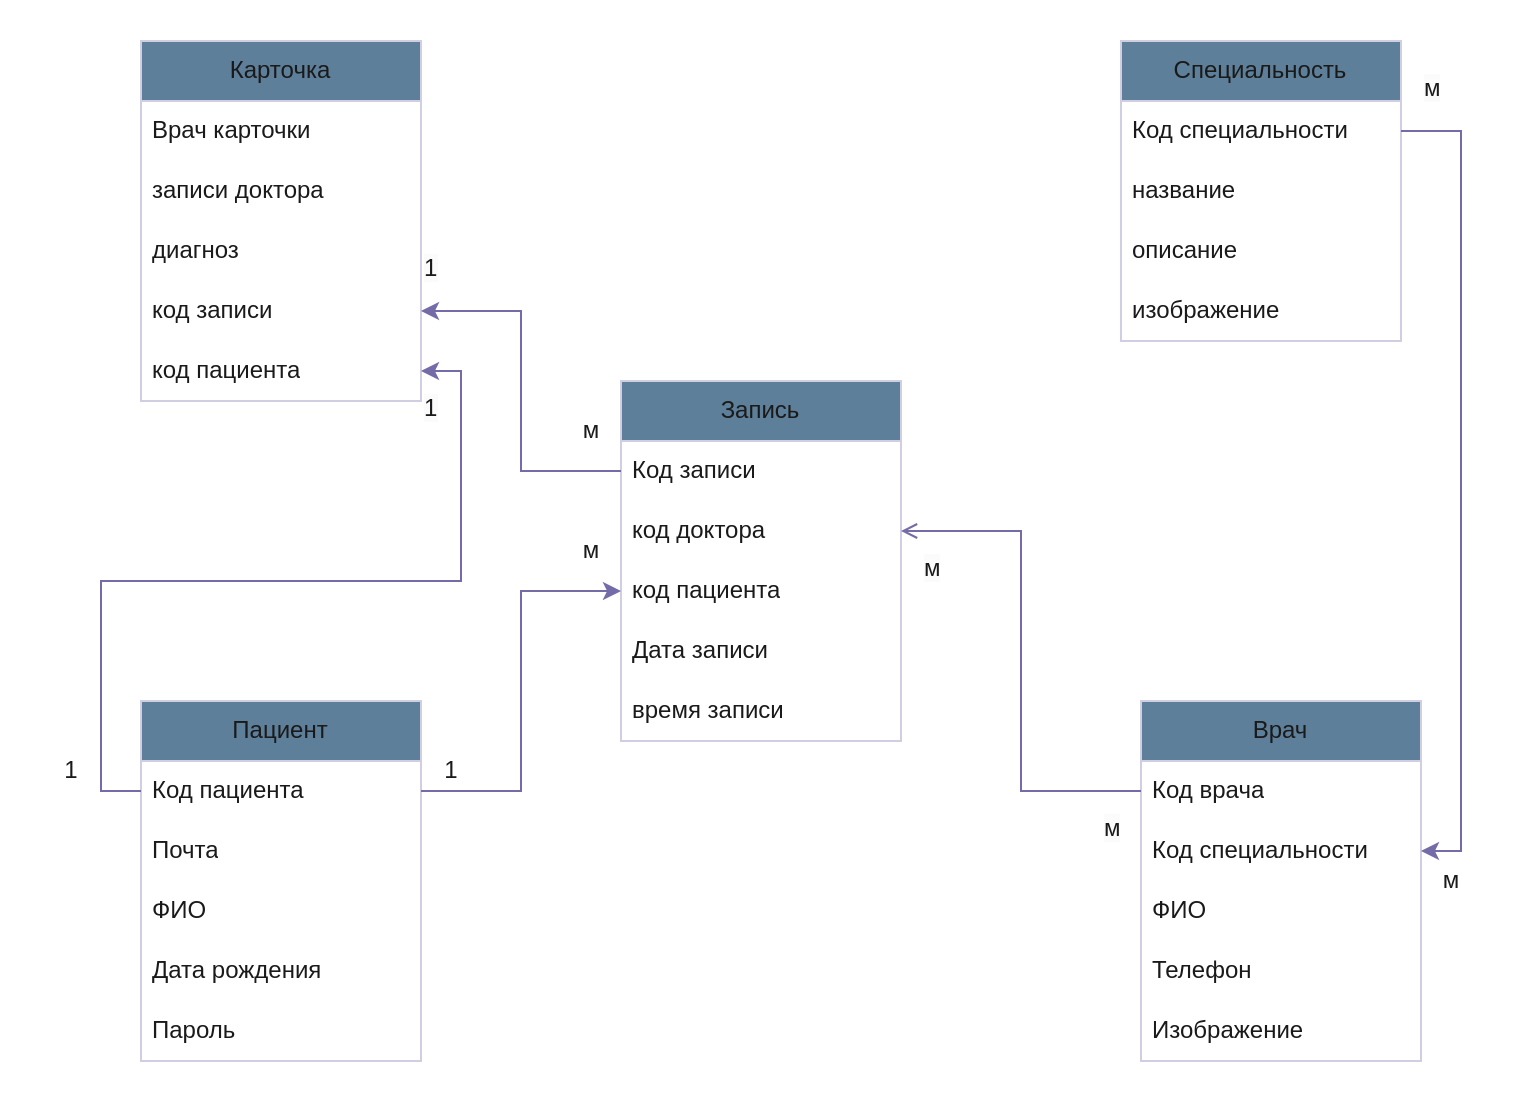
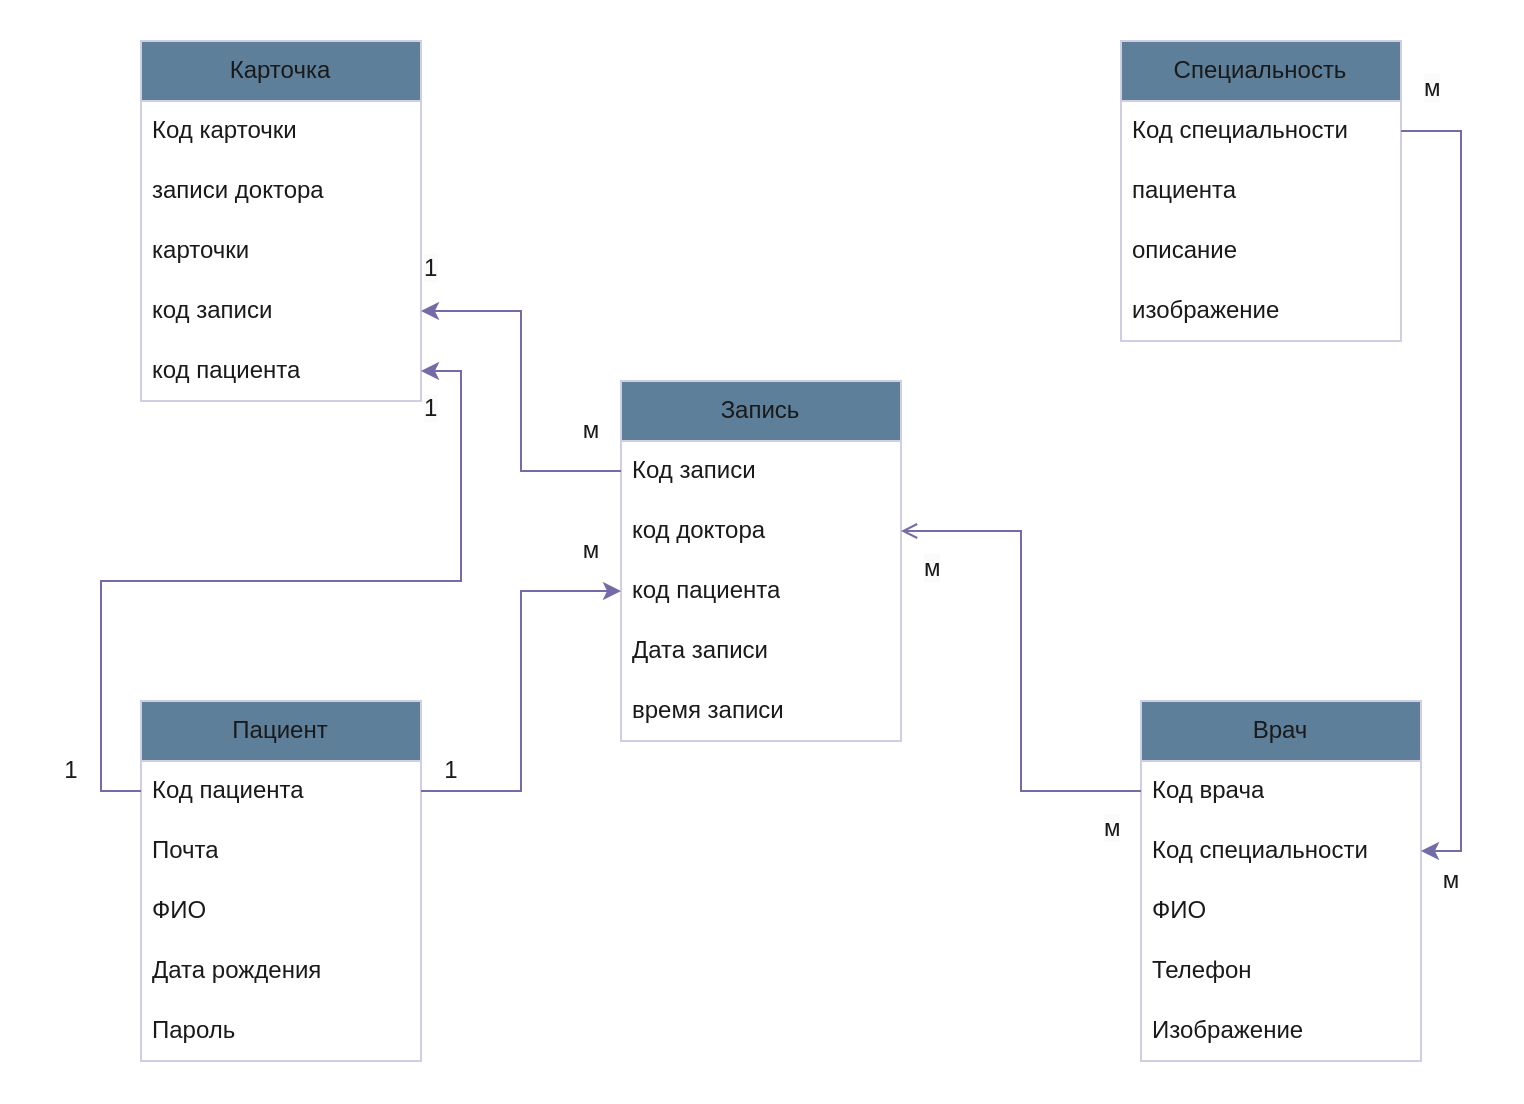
  <mxCell id="0" />
  <mxCell id="1" parent="0" />
  <mxCell id="2" value="Пациент" style="swimlane;fontStyle=0;childLayout=stackLayout;horizontal=1;startSize=30;horizontalStack=0;resizeParent=1;resizeParentMax=0;resizeLast=0;collapsible=1;marginBottom=0;whiteSpace=wrap;html=1;labelBackgroundColor=none;fillColor=#5D7F99;strokeColor=#D0CEE2;fontColor=#1A1A1A;" vertex="1" parent="1"><mxGeometry x="70" y="350" width="140" height="180" as="geometry"><mxRectangle x="110" y="370" width="90" height="30" as="alternateBounds" /></mxGeometry></mxCell>
  <mxCell id="3" value="Код пациента" style="text;strokeColor=none;fillColor=none;align=left;verticalAlign=middle;spacingLeft=4;spacingRight=4;overflow=hidden;points=[[0,0.5],[1,0.5]];portConstraint=eastwest;rotatable=0;whiteSpace=wrap;html=1;labelBackgroundColor=none;fontColor=#1A1A1A;" vertex="1" parent="2"><mxGeometry y="30" width="140" height="30" as="geometry" /></mxCell>
  <mxCell id="4" value="Почта" style="text;strokeColor=none;fillColor=none;align=left;verticalAlign=middle;spacingLeft=4;spacingRight=4;overflow=hidden;points=[[0,0.5],[1,0.5]];portConstraint=eastwest;rotatable=0;whiteSpace=wrap;html=1;labelBackgroundColor=none;fontColor=#1A1A1A;" vertex="1" parent="2"><mxGeometry y="60" width="140" height="30" as="geometry" /></mxCell>
  <mxCell id="5" value="ФИО" style="text;strokeColor=none;fillColor=none;align=left;verticalAlign=middle;spacingLeft=4;spacingRight=4;overflow=hidden;points=[[0,0.5],[1,0.5]];portConstraint=eastwest;rotatable=0;whiteSpace=wrap;html=1;labelBackgroundColor=none;fontColor=#1A1A1A;" vertex="1" parent="2"><mxGeometry y="90" width="140" height="30" as="geometry" /></mxCell>
  <mxCell id="6" value="Дата рождения" style="text;strokeColor=none;fillColor=none;align=left;verticalAlign=middle;spacingLeft=4;spacingRight=4;overflow=hidden;points=[[0,0.5],[1,0.5]];portConstraint=eastwest;rotatable=0;whiteSpace=wrap;html=1;labelBackgroundColor=none;fontColor=#1A1A1A;" vertex="1" parent="2"><mxGeometry y="120" width="140" height="30" as="geometry" /></mxCell>
  <mxCell id="7" value="Пароль" style="text;strokeColor=none;fillColor=none;align=left;verticalAlign=middle;spacingLeft=4;spacingRight=4;overflow=hidden;points=[[0,0.5],[1,0.5]];portConstraint=eastwest;rotatable=0;whiteSpace=wrap;html=1;labelBackgroundColor=none;fontColor=#1A1A1A;" vertex="1" parent="2"><mxGeometry y="150" width="140" height="30" as="geometry" /></mxCell>
  <mxCell id="8" value="Врач" style="swimlane;fontStyle=0;childLayout=stackLayout;horizontal=1;startSize=30;horizontalStack=0;resizeParent=1;resizeParentMax=0;resizeLast=0;collapsible=1;marginBottom=0;whiteSpace=wrap;html=1;labelBackgroundColor=none;fillColor=#5D7F99;strokeColor=#D0CEE2;fontColor=#1A1A1A;" vertex="1" parent="1"><mxGeometry x="570" y="350" width="140" height="180" as="geometry" /></mxCell>
  <mxCell id="9" value="Код врача" style="text;strokeColor=none;fillColor=none;align=left;verticalAlign=middle;spacingLeft=4;spacingRight=4;overflow=hidden;points=[[0,0.5],[1,0.5]];portConstraint=eastwest;rotatable=0;whiteSpace=wrap;html=1;labelBackgroundColor=none;fontColor=#1A1A1A;" vertex="1" parent="8"><mxGeometry y="30" width="140" height="30" as="geometry" /></mxCell>
  <mxCell id="10" value="Код специальности" style="text;strokeColor=none;fillColor=none;align=left;verticalAlign=middle;spacingLeft=4;spacingRight=4;overflow=hidden;points=[[0,0.5],[1,0.5]];portConstraint=eastwest;rotatable=0;whiteSpace=wrap;html=1;labelBackgroundColor=none;fontColor=#1A1A1A;" vertex="1" parent="8"><mxGeometry y="60" width="140" height="30" as="geometry" /></mxCell>
  <mxCell id="11" value="ФИО" style="text;strokeColor=none;fillColor=none;align=left;verticalAlign=middle;spacingLeft=4;spacingRight=4;overflow=hidden;points=[[0,0.5],[1,0.5]];portConstraint=eastwest;rotatable=0;whiteSpace=wrap;html=1;labelBackgroundColor=none;fontColor=#1A1A1A;" vertex="1" parent="8"><mxGeometry y="90" width="140" height="30" as="geometry" /></mxCell>
  <mxCell id="12" value="Телефон" style="text;strokeColor=none;fillColor=none;align=left;verticalAlign=middle;spacingLeft=4;spacingRight=4;overflow=hidden;points=[[0,0.5],[1,0.5]];portConstraint=eastwest;rotatable=0;whiteSpace=wrap;html=1;labelBackgroundColor=none;fontColor=#1A1A1A;" vertex="1" parent="8"><mxGeometry y="120" width="140" height="30" as="geometry" /></mxCell>
  <mxCell id="13" value="Изображение" style="text;strokeColor=none;fillColor=none;align=left;verticalAlign=middle;spacingLeft=4;spacingRight=4;overflow=hidden;points=[[0,0.5],[1,0.5]];portConstraint=eastwest;rotatable=0;whiteSpace=wrap;html=1;labelBackgroundColor=none;fontColor=#1A1A1A;" vertex="1" parent="8"><mxGeometry y="150" width="140" height="30" as="geometry" /></mxCell>
  <mxCell id="14" value="Карточка" style="swimlane;fontStyle=0;childLayout=stackLayout;horizontal=1;startSize=30;horizontalStack=0;resizeParent=1;resizeParentMax=0;resizeLast=0;collapsible=1;marginBottom=0;whiteSpace=wrap;html=1;labelBackgroundColor=none;fillColor=#5D7F99;strokeColor=#D0CEE2;fontColor=#1A1A1A;" vertex="1" parent="1"><mxGeometry x="70" y="20" width="140" height="180" as="geometry" /></mxCell>
- <mxCell id="15" value="Врач карточки" style="text;strokeColor=none;fillColor=none;align=left;verticalAlign=middle;spacingLeft=4;spacingRight=4;overflow=hidden;points=[[0,0.5],[1,0.5]];portConstraint=eastwest;rotatable=0;whiteSpace=wrap;html=1;labelBackgroundColor=none;fontColor=#1A1A1A;" vertex="1" parent="14"><mxGeometry y="30" width="140" height="30" as="geometry" /></mxCell>
+ <mxCell id="15" value="Код карточки" style="text;strokeColor=none;fillColor=none;align=left;verticalAlign=middle;spacingLeft=4;spacingRight=4;overflow=hidden;points=[[0,0.5],[1,0.5]];portConstraint=eastwest;rotatable=0;whiteSpace=wrap;html=1;labelBackgroundColor=none;fontColor=#1A1A1A;" vertex="1" parent="14"><mxGeometry y="30" width="140" height="30" as="geometry" /></mxCell>
  <mxCell id="16" value="записи доктора" style="text;strokeColor=none;fillColor=none;align=left;verticalAlign=middle;spacingLeft=4;spacingRight=4;overflow=hidden;points=[[0,0.5],[1,0.5]];portConstraint=eastwest;rotatable=0;whiteSpace=wrap;html=1;labelBackgroundColor=none;fontColor=#1A1A1A;" vertex="1" parent="14"><mxGeometry y="60" width="140" height="30" as="geometry" /></mxCell>
- <mxCell id="17" value="диагноз" style="text;strokeColor=none;fillColor=none;align=left;verticalAlign=middle;spacingLeft=4;spacingRight=4;overflow=hidden;points=[[0,0.5],[1,0.5]];portConstraint=eastwest;rotatable=0;whiteSpace=wrap;html=1;labelBackgroundColor=none;fontColor=#1A1A1A;" vertex="1" parent="14"><mxGeometry y="90" width="140" height="30" as="geometry" /></mxCell>
+ <mxCell id="17" value="карточки" style="text;strokeColor=none;fillColor=none;align=left;verticalAlign=middle;spacingLeft=4;spacingRight=4;overflow=hidden;points=[[0,0.5],[1,0.5]];portConstraint=eastwest;rotatable=0;whiteSpace=wrap;html=1;labelBackgroundColor=none;fontColor=#1A1A1A;" vertex="1" parent="14"><mxGeometry y="90" width="140" height="30" as="geometry" /></mxCell>
  <mxCell id="18" value="код записи" style="text;strokeColor=none;fillColor=none;align=left;verticalAlign=middle;spacingLeft=4;spacingRight=4;overflow=hidden;points=[[0,0.5],[1,0.5]];portConstraint=eastwest;rotatable=0;whiteSpace=wrap;html=1;labelBackgroundColor=none;fontColor=#1A1A1A;" vertex="1" parent="14"><mxGeometry y="120" width="140" height="30" as="geometry" /></mxCell>
  <mxCell id="19" value="код пациента" style="text;strokeColor=none;fillColor=none;align=left;verticalAlign=middle;spacingLeft=4;spacingRight=4;overflow=hidden;points=[[0,0.5],[1,0.5]];portConstraint=eastwest;rotatable=0;whiteSpace=wrap;html=1;labelBackgroundColor=none;fontColor=#1A1A1A;" vertex="1" parent="14"><mxGeometry y="150" width="140" height="30" as="geometry" /></mxCell>
  <mxCell id="20" value="Специальность" style="swimlane;fontStyle=0;childLayout=stackLayout;horizontal=1;startSize=30;horizontalStack=0;resizeParent=1;resizeParentMax=0;resizeLast=0;collapsible=1;marginBottom=0;whiteSpace=wrap;html=1;labelBackgroundColor=none;fillColor=#5D7F99;strokeColor=#D0CEE2;fontColor=#1A1A1A;" vertex="1" parent="1"><mxGeometry x="560" y="20" width="140" height="150" as="geometry" /></mxCell>
  <mxCell id="21" value="Код специальности" style="text;strokeColor=none;fillColor=none;align=left;verticalAlign=middle;spacingLeft=4;spacingRight=4;overflow=hidden;points=[[0,0.5],[1,0.5]];portConstraint=eastwest;rotatable=0;whiteSpace=wrap;html=1;labelBackgroundColor=none;fontColor=#1A1A1A;" vertex="1" parent="20"><mxGeometry y="30" width="140" height="30" as="geometry" /></mxCell>
- <mxCell id="22" value="название" style="text;strokeColor=none;fillColor=none;align=left;verticalAlign=middle;spacingLeft=4;spacingRight=4;overflow=hidden;points=[[0,0.5],[1,0.5]];portConstraint=eastwest;rotatable=0;whiteSpace=wrap;html=1;labelBackgroundColor=none;fontColor=#1A1A1A;" vertex="1" parent="20"><mxGeometry y="60" width="140" height="30" as="geometry" /></mxCell>
+ <mxCell id="22" value="пациента" style="text;strokeColor=none;fillColor=none;align=left;verticalAlign=middle;spacingLeft=4;spacingRight=4;overflow=hidden;points=[[0,0.5],[1,0.5]];portConstraint=eastwest;rotatable=0;whiteSpace=wrap;html=1;labelBackgroundColor=none;fontColor=#1A1A1A;" vertex="1" parent="20"><mxGeometry y="60" width="140" height="30" as="geometry" /></mxCell>
  <mxCell id="23" value="описание" style="text;strokeColor=none;fillColor=none;align=left;verticalAlign=middle;spacingLeft=4;spacingRight=4;overflow=hidden;points=[[0,0.5],[1,0.5]];portConstraint=eastwest;rotatable=0;whiteSpace=wrap;html=1;labelBackgroundColor=none;fontColor=#1A1A1A;" vertex="1" parent="20"><mxGeometry y="90" width="140" height="30" as="geometry" /></mxCell>
  <mxCell id="24" value="изображение" style="text;strokeColor=none;fillColor=none;align=left;verticalAlign=middle;spacingLeft=4;spacingRight=4;overflow=hidden;points=[[0,0.5],[1,0.5]];portConstraint=eastwest;rotatable=0;whiteSpace=wrap;html=1;labelBackgroundColor=none;fontColor=#1A1A1A;" vertex="1" parent="20"><mxGeometry y="120" width="140" height="30" as="geometry" /></mxCell>
  <mxCell id="25" value="Запись" style="swimlane;fontStyle=0;childLayout=stackLayout;horizontal=1;startSize=30;horizontalStack=0;resizeParent=1;resizeParentMax=0;resizeLast=0;collapsible=1;marginBottom=0;whiteSpace=wrap;html=1;labelBackgroundColor=none;fillColor=#5D7F99;strokeColor=#D0CEE2;fontColor=#1A1A1A;" vertex="1" parent="1"><mxGeometry x="310" y="190" width="140" height="180" as="geometry" /></mxCell>
  <mxCell id="26" value="Код записи" style="text;strokeColor=none;fillColor=none;align=left;verticalAlign=middle;spacingLeft=4;spacingRight=4;overflow=hidden;points=[[0,0.5],[1,0.5]];portConstraint=eastwest;rotatable=0;whiteSpace=wrap;html=1;labelBackgroundColor=none;fontColor=#1A1A1A;" vertex="1" parent="25"><mxGeometry y="30" width="140" height="30" as="geometry" /></mxCell>
  <mxCell id="27" value="код доктора" style="text;strokeColor=none;fillColor=none;align=left;verticalAlign=middle;spacingLeft=4;spacingRight=4;overflow=hidden;points=[[0,0.5],[1,0.5]];portConstraint=eastwest;rotatable=0;whiteSpace=wrap;html=1;labelBackgroundColor=none;fontColor=#1A1A1A;" vertex="1" parent="25"><mxGeometry y="60" width="140" height="30" as="geometry" /></mxCell>
  <mxCell id="28" value="код пациента" style="text;strokeColor=none;fillColor=none;align=left;verticalAlign=middle;spacingLeft=4;spacingRight=4;overflow=hidden;points=[[0,0.5],[1,0.5]];portConstraint=eastwest;rotatable=0;whiteSpace=wrap;html=1;labelBackgroundColor=none;fontColor=#1A1A1A;" vertex="1" parent="25"><mxGeometry y="90" width="140" height="30" as="geometry" /></mxCell>
  <mxCell id="29" value="Дата записи" style="text;strokeColor=none;fillColor=none;align=left;verticalAlign=middle;spacingLeft=4;spacingRight=4;overflow=hidden;points=[[0,0.5],[1,0.5]];portConstraint=eastwest;rotatable=0;whiteSpace=wrap;html=1;labelBackgroundColor=none;fontColor=#1A1A1A;" vertex="1" parent="25"><mxGeometry y="120" width="140" height="30" as="geometry" /></mxCell>
  <mxCell id="30" value="время записи" style="text;strokeColor=none;fillColor=none;align=left;verticalAlign=middle;spacingLeft=4;spacingRight=4;overflow=hidden;points=[[0,0.5],[1,0.5]];portConstraint=eastwest;rotatable=0;whiteSpace=wrap;html=1;labelBackgroundColor=none;fontColor=#1A1A1A;" vertex="1" parent="25"><mxGeometry y="150" width="140" height="30" as="geometry" /></mxCell>
  <mxCell id="31" style="edgeStyle=orthogonalEdgeStyle;rounded=0;orthogonalLoop=1;jettySize=auto;html=1;entryX=1;entryY=0.5;entryDx=0;entryDy=0;strokeColor=#736CA8;fontColor=#1A1A1A;" edge="1" parent="1" source="3" target="19"><mxGeometry relative="1" as="geometry" /></mxCell>
  <mxCell id="32" style="edgeStyle=orthogonalEdgeStyle;rounded=0;orthogonalLoop=1;jettySize=auto;html=1;exitX=1;exitY=0.5;exitDx=0;exitDy=0;entryX=0;entryY=0.5;entryDx=0;entryDy=0;strokeColor=#736CA8;fontColor=#1A1A1A;" edge="1" parent="1" source="3" target="28"><mxGeometry relative="1" as="geometry" /></mxCell>
  <mxCell id="33" style="edgeStyle=orthogonalEdgeStyle;rounded=0;orthogonalLoop=1;jettySize=auto;html=1;exitX=0;exitY=0.5;exitDx=0;exitDy=0;entryX=1;entryY=0.5;entryDx=0;entryDy=0;strokeColor=#736CA8;fontColor=#1A1A1A;" edge="1" parent="1" source="26" target="18"><mxGeometry relative="1" as="geometry" /></mxCell>
  <mxCell id="34" style="edgeStyle=orthogonalEdgeStyle;rounded=0;orthogonalLoop=1;jettySize=auto;html=1;exitX=0;exitY=0.5;exitDx=0;exitDy=0;entryX=1;entryY=0.5;entryDx=0;entryDy=0;strokeColor=#736CA8;fontColor=#1A1A1A;endArrow=open;" edge="1" parent="1" source="9" target="27"><mxGeometry relative="1" as="geometry" /></mxCell>
  <mxCell id="35" style="edgeStyle=orthogonalEdgeStyle;rounded=0;orthogonalLoop=1;jettySize=auto;html=1;exitX=1;exitY=0.5;exitDx=0;exitDy=0;entryX=1;entryY=0.5;entryDx=0;entryDy=0;strokeColor=#736CA8;fontColor=#1A1A1A;" edge="1" parent="1" source="21" target="10"><mxGeometry relative="1" as="geometry" /></mxCell>
  <mxCell id="36" value="1" style="text;html=1;align=center;verticalAlign=middle;resizable=0;points=[];autosize=1;strokeColor=none;fillColor=none;fontColor=#1A1A1A;" vertex="1" parent="1"><mxGeometry x="20" y="370" width="30" height="30" as="geometry" /></mxCell>
  <mxCell id="37" value="&lt;span style=&quot;color: rgb(26, 26, 26); font-family: Helvetica; font-size: 12px; font-style: normal; font-variant-ligatures: normal; font-variant-caps: normal; font-weight: 400; letter-spacing: normal; orphans: 2; text-align: center; text-indent: 0px; text-transform: none; widows: 2; word-spacing: 0px; -webkit-text-stroke-width: 0px; background-color: rgb(251, 251, 251); text-decoration-thickness: initial; text-decoration-style: initial; text-decoration-color: initial; float: none; display: inline !important;&quot;&gt;1&lt;/span&gt;" style="text;whiteSpace=wrap;html=1;fontColor=#1A1A1A;" vertex="1" parent="1"><mxGeometry x="210" y="190" width="20" height="40" as="geometry" /></mxCell>
  <mxCell id="38" value="1" style="text;html=1;align=center;verticalAlign=middle;resizable=0;points=[];autosize=1;strokeColor=none;fillColor=none;fontColor=#1A1A1A;" vertex="1" parent="1"><mxGeometry x="210" y="370" width="30" height="30" as="geometry" /></mxCell>
  <mxCell id="39" value="м" style="text;html=1;align=center;verticalAlign=middle;resizable=0;points=[];autosize=1;strokeColor=none;fillColor=none;fontColor=#1A1A1A;" vertex="1" parent="1"><mxGeometry x="280" y="260" width="30" height="30" as="geometry" /></mxCell>
  <mxCell id="40" value="&lt;span style=&quot;color: rgb(26, 26, 26); font-family: Helvetica; font-size: 12px; font-style: normal; font-variant-ligatures: normal; font-variant-caps: normal; font-weight: 400; letter-spacing: normal; orphans: 2; text-align: center; text-indent: 0px; text-transform: none; widows: 2; word-spacing: 0px; -webkit-text-stroke-width: 0px; background-color: rgb(251, 251, 251); text-decoration-thickness: initial; text-decoration-style: initial; text-decoration-color: initial; float: none; display: inline !important;&quot;&gt;1&lt;/span&gt;" style="text;whiteSpace=wrap;html=1;fontColor=#1A1A1A;" vertex="1" parent="1"><mxGeometry x="210" y="120" width="20" height="40" as="geometry" /></mxCell>
  <mxCell id="41" value="м" style="text;html=1;align=center;verticalAlign=middle;resizable=0;points=[];autosize=1;strokeColor=none;fillColor=none;fontColor=#1A1A1A;" vertex="1" parent="1"><mxGeometry x="280" y="200" width="30" height="30" as="geometry" /></mxCell>
  <mxCell id="42" value="м" style="text;html=1;align=center;verticalAlign=middle;resizable=0;points=[];autosize=1;strokeColor=none;fillColor=none;fontColor=#1A1A1A;" vertex="1" parent="1"><mxGeometry x="710" y="425" width="30" height="30" as="geometry" /></mxCell>
  <mxCell id="43" value="&lt;span style=&quot;color: rgb(26, 26, 26); font-family: Helvetica; font-size: 12px; font-style: normal; font-variant-ligatures: normal; font-variant-caps: normal; font-weight: 400; letter-spacing: normal; orphans: 2; text-align: center; text-indent: 0px; text-transform: none; widows: 2; word-spacing: 0px; -webkit-text-stroke-width: 0px; background-color: rgb(251, 251, 251); text-decoration-thickness: initial; text-decoration-style: initial; text-decoration-color: initial; float: none; display: inline !important;&quot;&gt;м&lt;/span&gt;" style="text;whiteSpace=wrap;html=1;fontColor=#1A1A1A;" vertex="1" parent="1"><mxGeometry x="710" y="30" width="20" height="20" as="geometry" /></mxCell>
  <mxCell id="44" value="&lt;span style=&quot;color: rgb(26, 26, 26); font-family: Helvetica; font-size: 12px; font-style: normal; font-variant-ligatures: normal; font-variant-caps: normal; font-weight: 400; letter-spacing: normal; orphans: 2; text-align: center; text-indent: 0px; text-transform: none; widows: 2; word-spacing: 0px; -webkit-text-stroke-width: 0px; background-color: rgb(251, 251, 251); text-decoration-thickness: initial; text-decoration-style: initial; text-decoration-color: initial; float: none; display: inline !important;&quot;&gt;м&lt;/span&gt;" style="text;whiteSpace=wrap;html=1;fontColor=#1A1A1A;" vertex="1" parent="1"><mxGeometry x="550" y="400" width="40" height="40" as="geometry" /></mxCell>
  <mxCell id="45" value="&lt;span style=&quot;color: rgb(26, 26, 26); font-family: Helvetica; font-size: 12px; font-style: normal; font-variant-ligatures: normal; font-variant-caps: normal; font-weight: 400; letter-spacing: normal; orphans: 2; text-align: center; text-indent: 0px; text-transform: none; widows: 2; word-spacing: 0px; -webkit-text-stroke-width: 0px; background-color: rgb(251, 251, 251); text-decoration-thickness: initial; text-decoration-style: initial; text-decoration-color: initial; float: none; display: inline !important;&quot;&gt;м&lt;/span&gt;" style="text;whiteSpace=wrap;html=1;fontColor=#1A1A1A;" vertex="1" parent="1"><mxGeometry x="460" y="270" width="20" height="30" as="geometry" /></mxCell>
